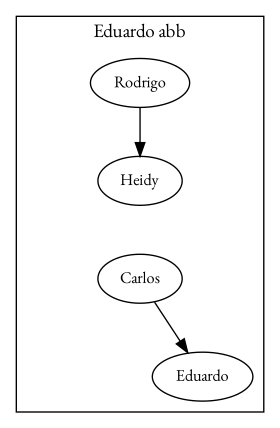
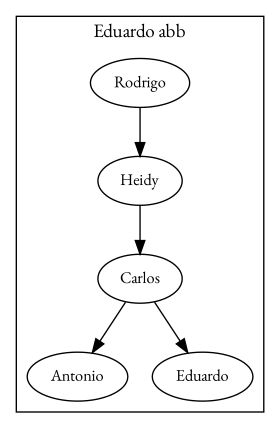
  digraph {
    fontname="EB Garamond"
    rankdir=TB
    node [fontname="EB Garamond" fontsize=12 shape=oval]
    edge [fontname="EB Garamond"]
    n1 [label=" Heidy "]
    n2 [label=" Carlos "]
    n3 [label=" Rodrigo "]
+   n4 [label=" Antonio "]
    n5 [label=" Eduardo "]
    subgraph cluster_1 {
      label="Eduardo abb"
      n1
      n2
      n3
+     n4
      n5
    }
+   n1 -> n2
+   n2 -> n4
    n2 -> n5
    n3 -> n1
  }
